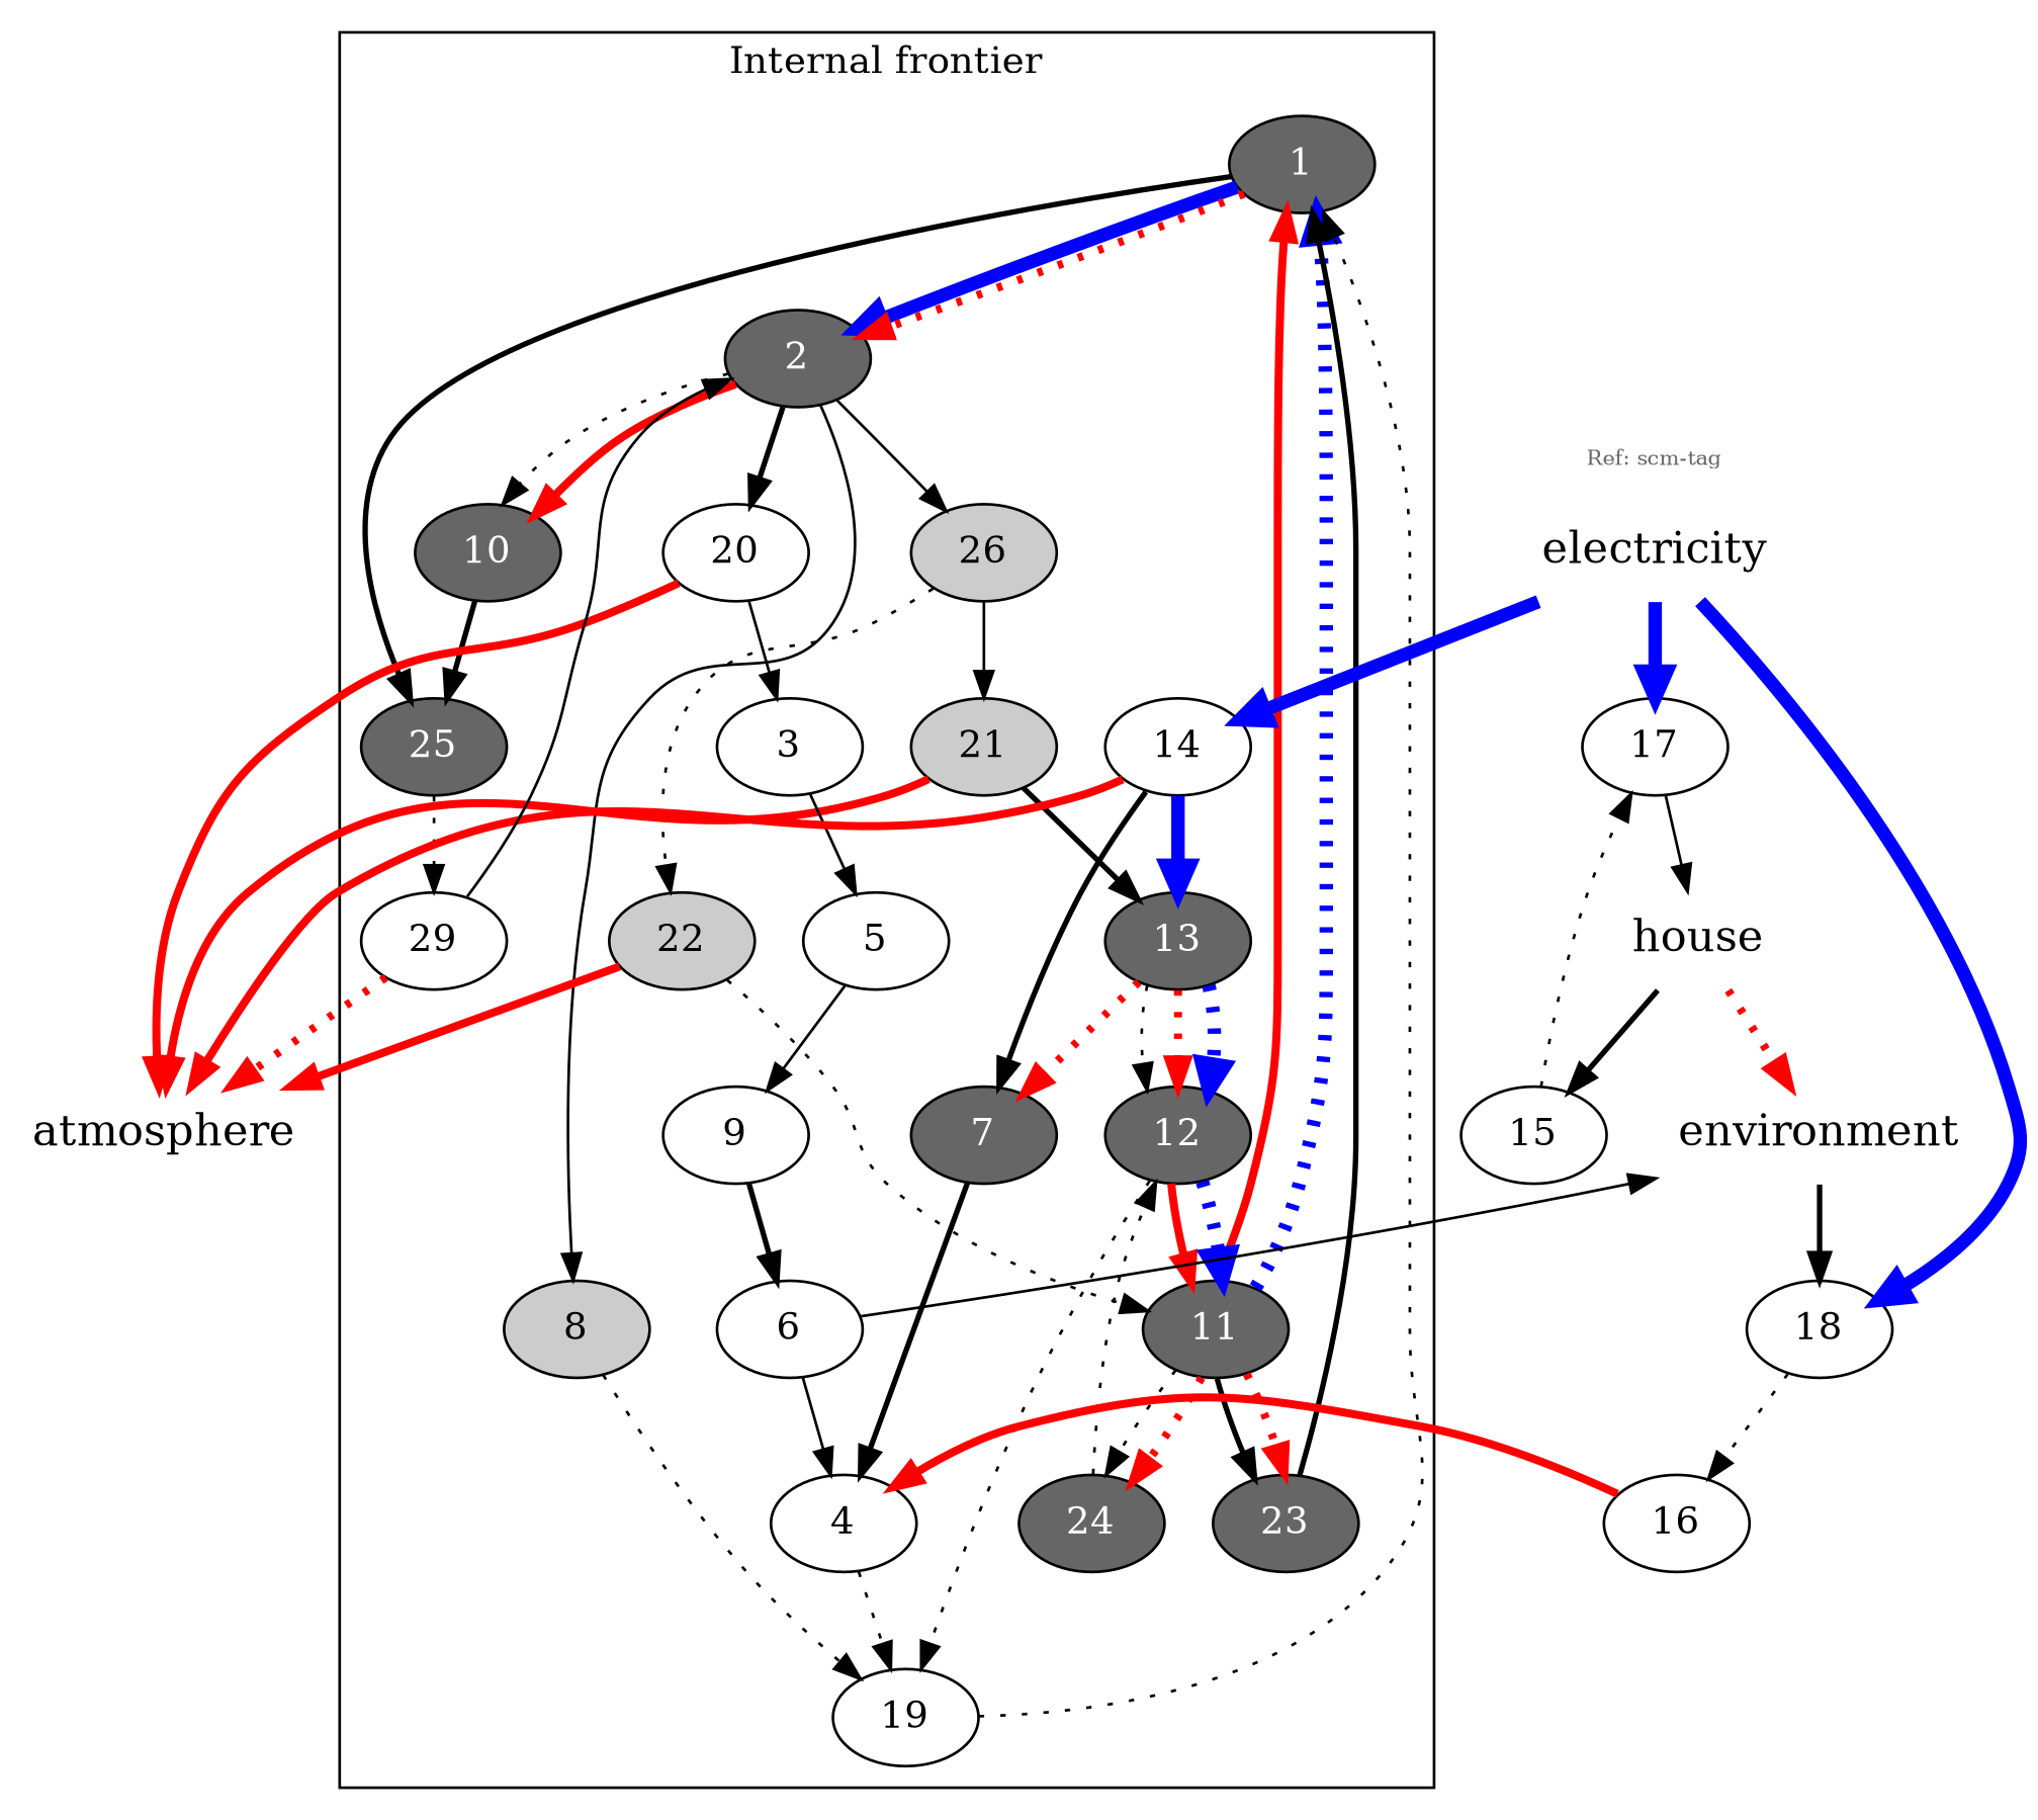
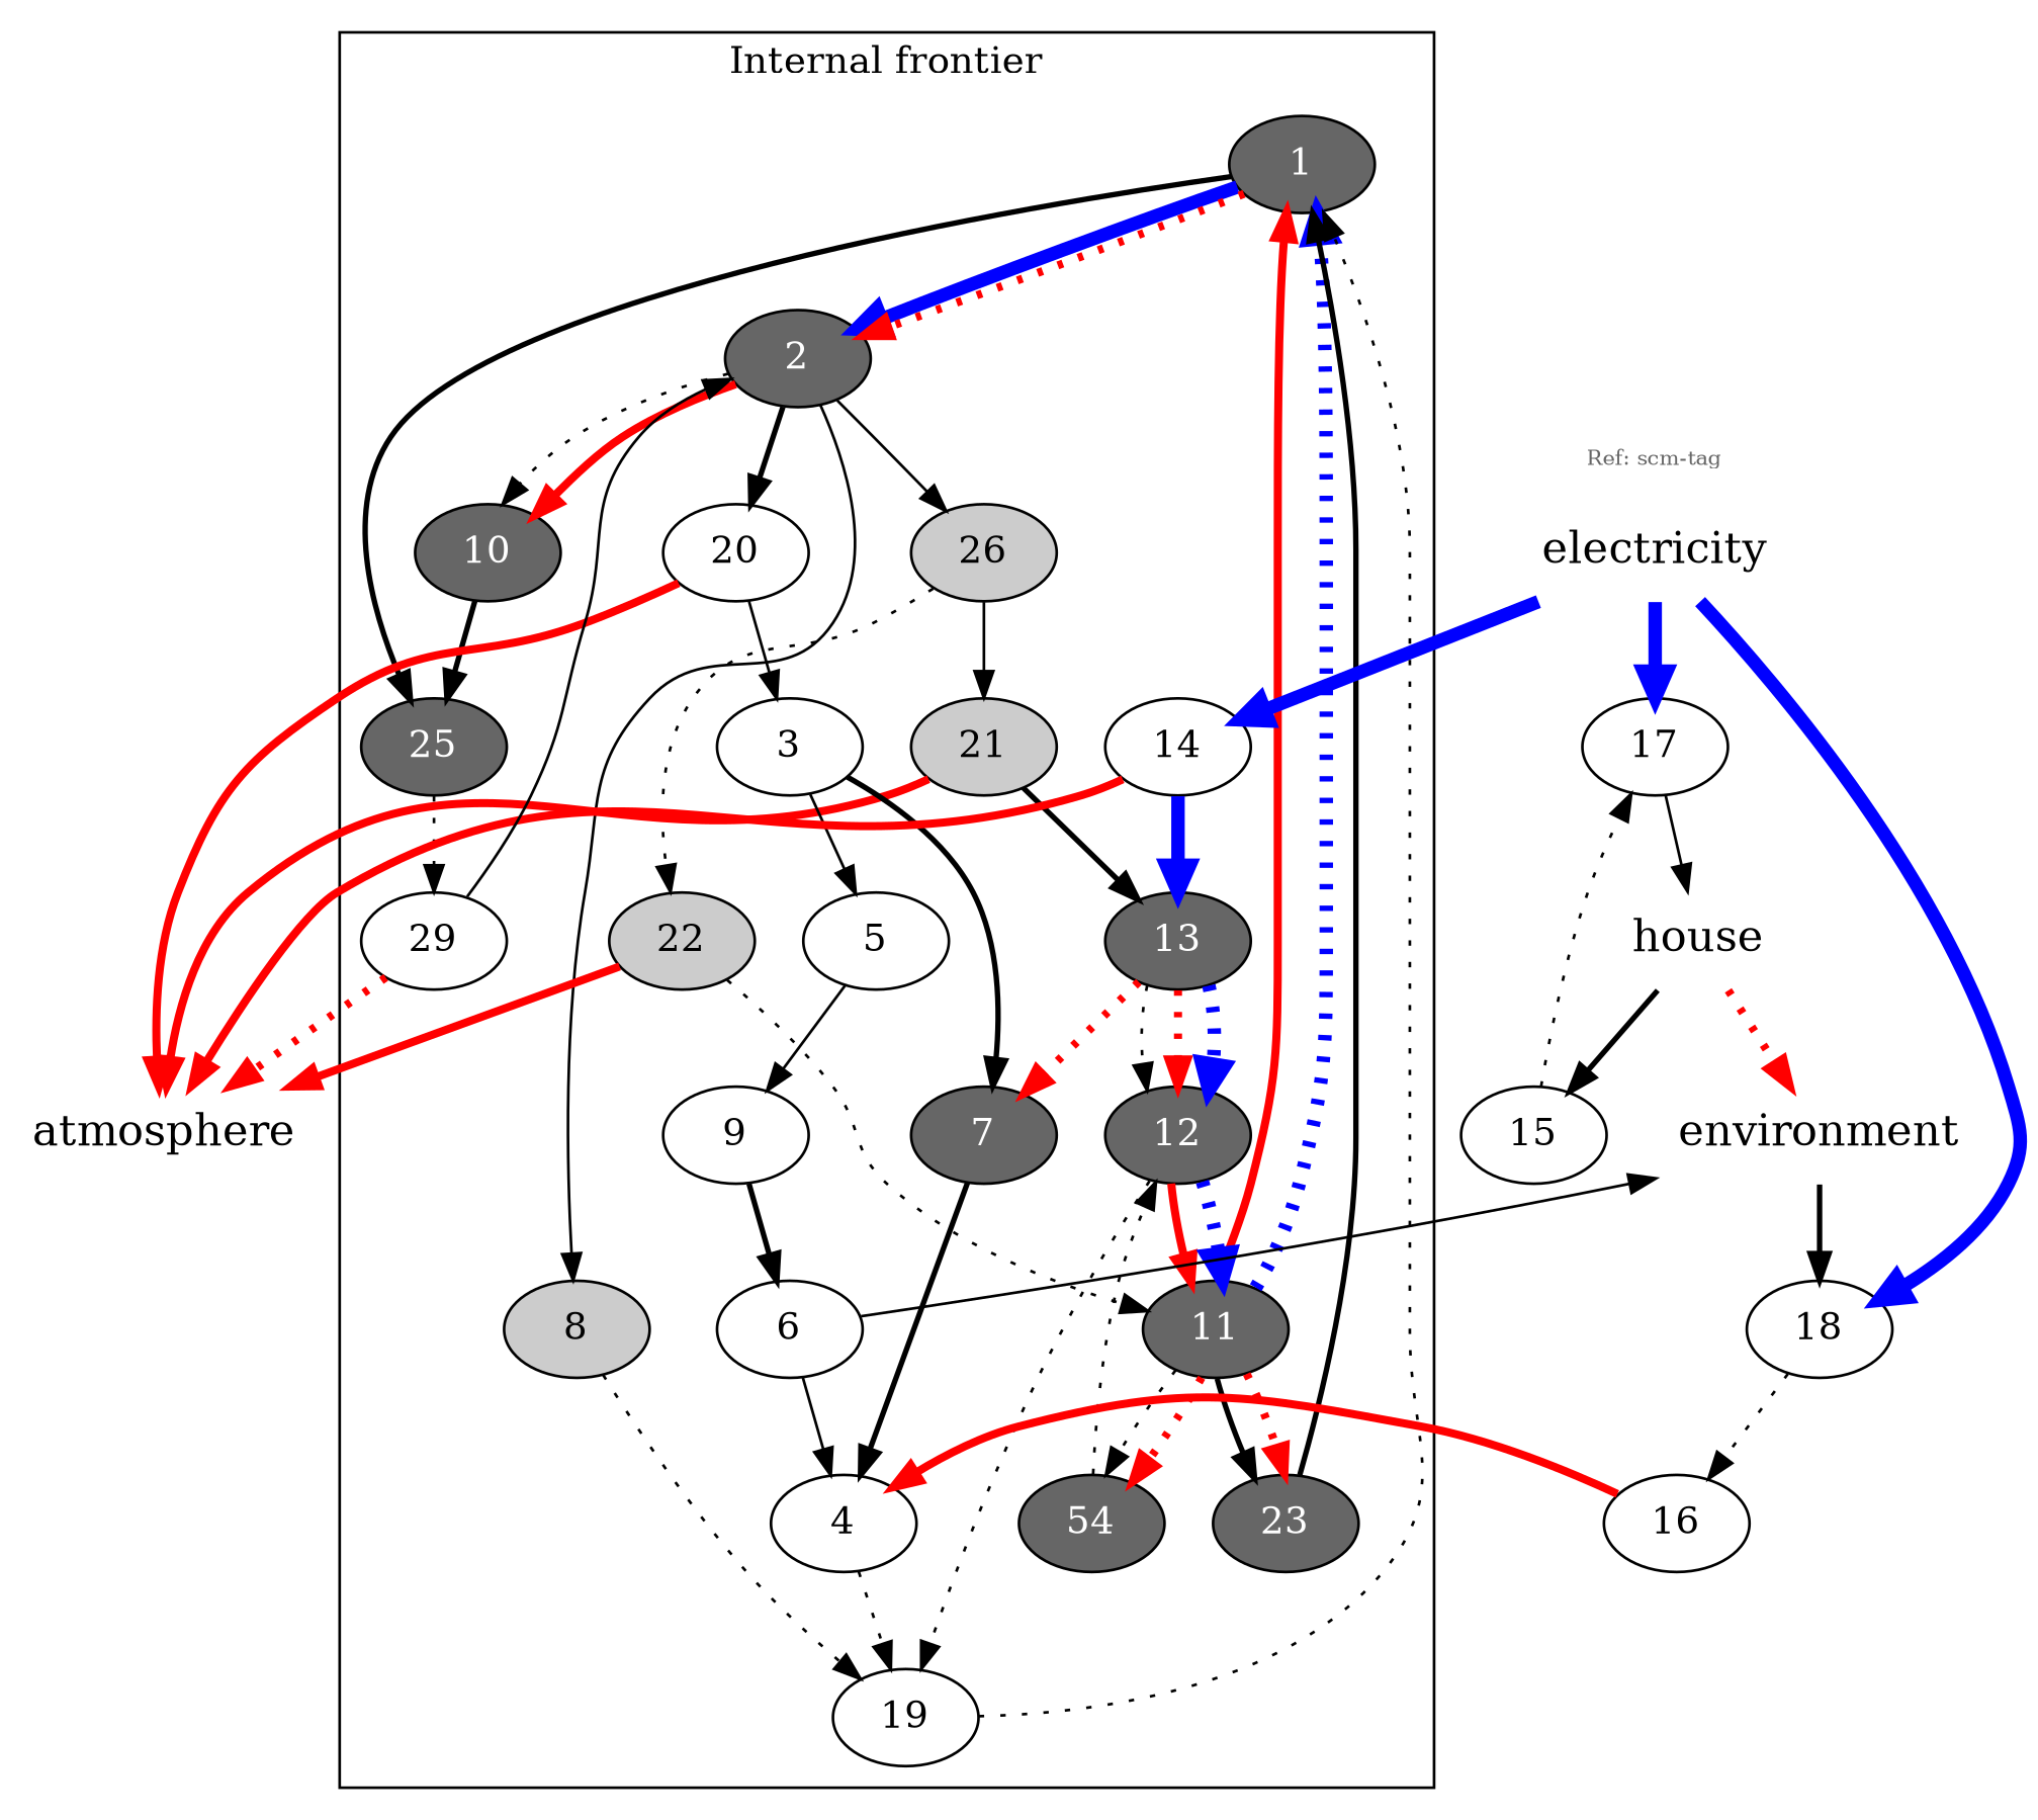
  digraph {
    edge [style=dotted]
    1 [fillcolor=gray40 fontcolor=white style=filled]
    2 [fillcolor=gray40 fontcolor=white style=filled]
    11 [fillcolor=gray40 fontcolor=white style=filled]
    12 [fillcolor=gray40 fontcolor=white style=filled]
    13 [fillcolor=gray40 fontcolor=white style=filled]
    7 [fillcolor=gray40 fontcolor=white style=filled]
    10 [fillcolor=gray40 fontcolor=white style=filled]
    23 [fillcolor=gray40 fontcolor=white style=filled]
-   24 [fillcolor=gray40 fontcolor=white style=filled]
+   24 [fillcolor=gray40 fontcolor=white style=filled label=54]
    25 [fillcolor=gray40 fontcolor=white style=filled]
    8 [fillcolor=gray80 style=filled]
    21 [fillcolor=gray80 style=filled]
    22 [fillcolor=gray80 style=filled]
    26 [fillcolor=gray80 style=filled]
    house [fontsize=16 shape=plaintext]
    environment [fontsize=16 shape=plaintext]
    atmosphere [fontsize=16 shape=plaintext]
    electricity [fontsize=16 shape=plaintext]
    3
    4
    5
    6
    9
    14
    19
    20
    n27 [label=29]
    15
    18
    17
    16
    subgraph sub_1 {
      1
      2
      11
      12
      13
      7
      10
      23
      24
      25
    }
    subgraph sub_2 {
      8
      21
      22
      26
    }
    subgraph sub_3 {
      house
      environment
      atmosphere
    }
    subgraph sub_4 {
      rank=same
      environment
      atmosphere
    }
    subgraph cluster_5 {
      fontcolor=gray40
      fontsize=8
      label="Ref: scm-tag"
      peripheries=0
      electricity
    }
    subgraph cluster_6 {
      label="Internal frontier"
      1
      2
      11
      12
      13
      7
      10
      23
      24
      25
      8
      21
      22
      26
      3
      4
      5
      6
      9
      14
      19
      20
      n27
    }
    1 -> 2 [color=blue penwidth=5.0 style=bold]
    1 -> 2 [color=red penwidth=3.0]
    1 -> 25 [style=bold]
    2 -> 10
    2 -> 10 [color=red penwidth=3.0 style=bold]
    2 -> 8 [style=solid]
    2 -> 26 [style=solid]
    2 -> 20 [style=bold]
    11 -> 1 [color=red penwidth=3.0 style=bold]
    11 -> 1 [color=blue penwidth=5.0]
    11 -> 23 [style=bold]
    11 -> 23 [color=red penwidth=3.0]
    11 -> 24
    11 -> 24 [color=red penwidth=3.0]
    12 -> 11 [color=red penwidth=3.0 style=solid]
    12 -> 11 [color=blue penwidth=5.0]
    12 -> 19
    13 -> 12
    13 -> 12 [color=red penwidth=3.0]
    13 -> 12 [color=blue penwidth=5.0]
    13 -> 7 [color=red penwidth=3.0]
    7 -> 4 [style=bold]
    10 -> 25 [style=bold]
    23 -> 1 [style=bold]
    24 -> 12
    25 -> n27
    8 -> 19
    21 -> 13 [style=bold]
    21 -> atmosphere [color=red penwidth=3.0 style=bold]
    22 -> 11
    22 -> atmosphere [color=red penwidth=3.0 style=bold]
    26 -> 21 [style=solid]
    26 -> 22
    house -> environment [color=red penwidth=3.0]
    house -> 15 [style=bold]
    environment -> 18 [style=bold]
    electricity -> 14 [color=blue penwidth=5.0 style=bold]
    electricity -> 18 [color=blue penwidth=5.0 style=solid]
    electricity -> 17 [color=blue penwidth=5.0 style=bold]
-   14 -> 7 [style=bold]
+   3 -> 7 [style=bold]
    3 -> 5 [style=solid]
    4 -> 19
    5 -> 9 [style=solid]
    6 -> environment [style=solid]
    6 -> 4 [style=solid]
    9 -> 6 [style=bold]
    14 -> 13 [color=blue penwidth=5.0 style=solid]
    14 -> atmosphere [color=red penwidth=3.0 style=bold]
    19 -> 1
    20 -> atmosphere [color=red penwidth=3.0 style=solid]
    20 -> 3 [style=solid]
    n27 -> 2 [style=solid]
    n27 -> atmosphere [color=red penwidth=3.0]
    15 -> 17
    18 -> 16
    17 -> house [style=solid]
    16 -> 4 [color=red penwidth=3.0 style=solid]
  }
